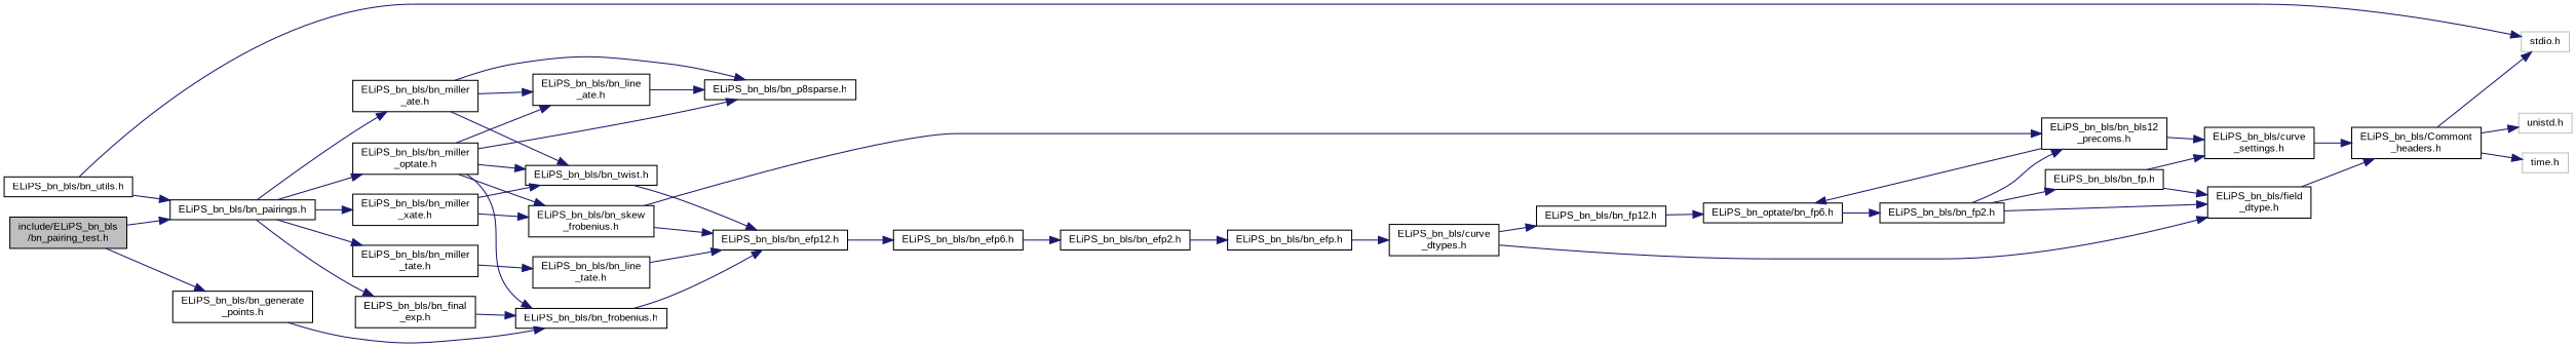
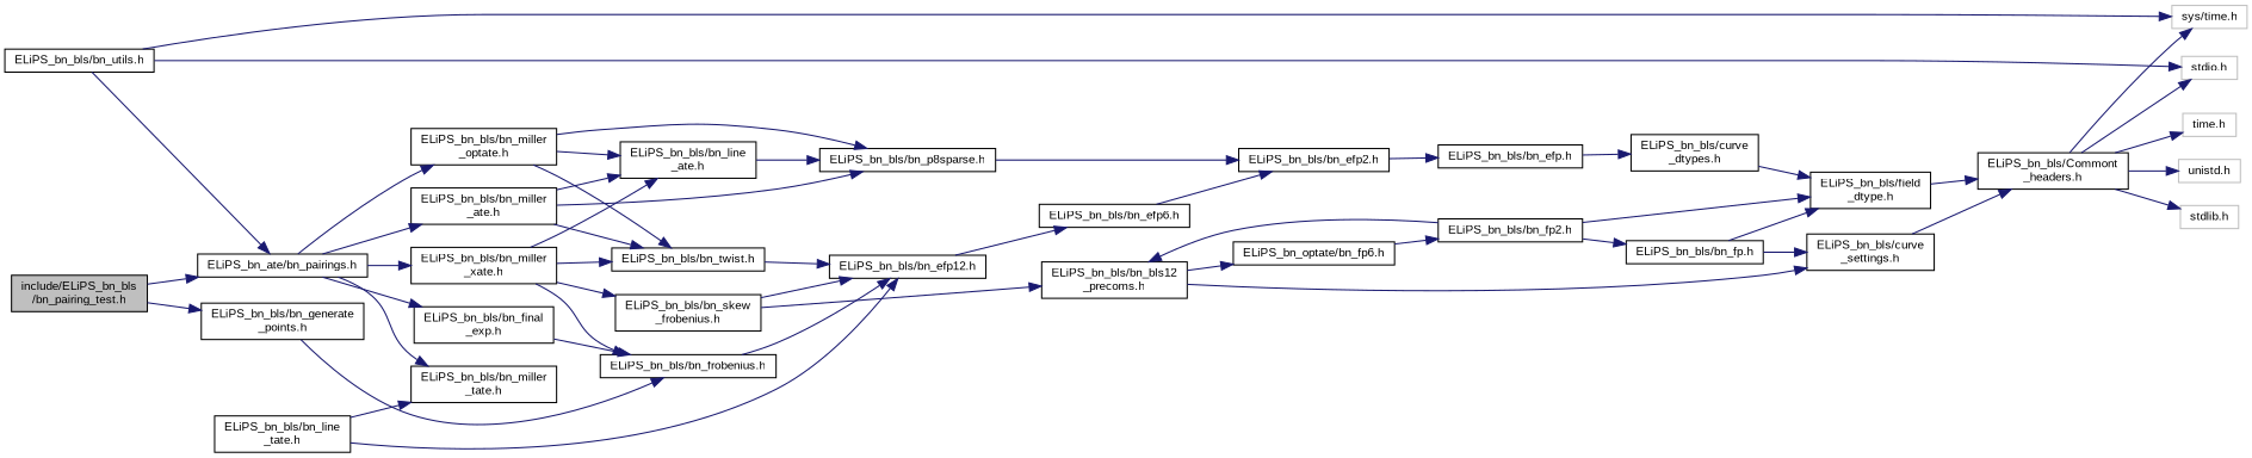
  digraph {
    fontname="Liberation Sans"
    rankdir=LR
    node [color=black fillcolor=white fontname="Liberation Sans" fontsize=10 shape=record style=filled]
    edge [color=midnightblue fontname="Liberation Sans" fontsize=10 labelfontname=Helvetica labelfontsize=10 style=solid]
    n1 [fillcolor=grey75 fontcolor=black height=0.2 label="include/ELiPS_bn_bls\l/bn_pairing_test.h" width=0.4]
-   n2 [height=0.2 label="ELiPS_bn_bls/bn_pairings.h" width=0.4]
+   n2 [height=0.2 label="ELiPS_bn_ate/bn_pairings.h" width=0.4]
    n3 [height=0.2 label="ELiPS_bn_bls/bn_generate\l_points.h" width=0.4]
    n4 [height=0.2 label="ELiPS_bn_bls/bn_miller\l_ate.h" width=0.4]
    n5 [height=0.2 label="ELiPS_bn_bls/bn_miller\l_tate.h" width=0.4]
    n6 [height=0.2 label="ELiPS_bn_bls/bn_miller\l_xate.h" width=0.4]
    n7 [height=0.2 label="ELiPS_bn_bls/bn_miller\l_optate.h" width=0.4]
    n8 [height=0.2 label="ELiPS_bn_bls/bn_final\l_exp.h" width=0.4]
    n9 [height=0.2 label="ELiPS_bn_bls/bn_frobenius.h" width=0.4]
    n10 [height=0.2 label="ELiPS_bn_bls/bn_twist.h" width=0.4]
    n11 [height=0.2 label="ELiPS_bn_bls/bn_p8sparse.h" width=0.4]
    n12 [height=0.2 label="ELiPS_bn_bls/bn_line\l_ate.h" width=0.4]
    n13 [height=0.2 label="ELiPS_bn_bls/bn_line\l_tate.h" width=0.4]
    n14 [height=0.2 label="ELiPS_bn_bls/bn_skew\l_frobenius.h" width=0.4]
    n15 [height=0.2 label="ELiPS_bn_bls/bn_utils.h" width=0.4]
    n16 [color=grey75 height=0.2 label="stdio.h" width=0.4]
+   n17 [color=grey75 height=0.2 label="sys/time.h" width=0.4]
    n18 [height=0.2 label="ELiPS_bn_bls/bn_efp12.h" width=0.4]
    n19 [height=0.2 label="ELiPS_bn_bls/bn_efp2.h" width=0.4]
    n20 [height=0.2 label="ELiPS_bn_bls/bn_efp6.h" width=0.4]
    n21 [height=0.2 label="ELiPS_bn_bls/bn_efp.h" width=0.4]
    n22 [height=0.2 label="ELiPS_bn_bls/curve\l_dtypes.h" width=0.4]
-   n23 [height=0.2 label="ELiPS_bn_bls/bn_fp12.h" width=0.4]
    n24 [height=0.2 label="ELiPS_bn_bls/field\l_dtype.h" width=0.4]
    n25 [height=0.2 label="ELiPS_bn_optate/bn_fp6.h" width=0.4]
    n26 [height=0.2 label="ELiPS_bn_bls/Commont\l_headers.h" width=0.4]
    n27 [height=0.2 label="ELiPS_bn_bls/bn_fp2.h" width=0.4]
    n28 [height=0.2 label="ELiPS_bn_bls/bn_fp.h" width=0.4]
    n29 [height=0.2 label="ELiPS_bn_bls/bn_bls12\l_precoms.h" width=0.4]
    n30 [height=0.2 label="ELiPS_bn_bls/curve\l_settings.h" width=0.4]
+   n31 [color=grey75 height=0.2 label="stdlib.h" width=0.4]
    n32 [color=grey75 height=0.2 label="time.h" width=0.4]
    n33 [color=grey75 height=0.2 label="unistd.h" width=0.4]
    n1 -> n2
    n1 -> n3
    n2 -> n4
    n2 -> n5
    n2 -> n6
    n2 -> n7
    n2 -> n8
    n3 -> n9
    n4 -> n10
    n4 -> n11
    n4 -> n12
-   n5 -> n13
-   n7 -> n9
+   n13 -> n5
+   n6 -> n9
    n6 -> n10
+   n6 -> n12
    n6 -> n14
    n7 -> n10
    n7 -> n11
    n7 -> n12
-   n7 -> n14
    n8 -> n9
    n9 -> n18
    n10 -> n18
+   n11 -> n19
    n12 -> n11
    n13 -> n18
    n14 -> n18
    n14 -> n29
    n15 -> n2
    n15 -> n16
+   n15 -> n17
    n18 -> n20
    n19 -> n21
    n20 -> n19
    n21 -> n22
-   n22 -> n23
    n22 -> n24
-   n23 -> n25
    n24 -> n26
    n25 -> n27
    n26 -> n16
+   n26 -> n17
+   n26 -> n31
    n26 -> n32
    n26 -> n33
    n27 -> n24
    n27 -> n28
    n27 -> n29
    n28 -> n24
    n28 -> n30
    n29 -> n25
    n29 -> n30
    n30 -> n26
  }
